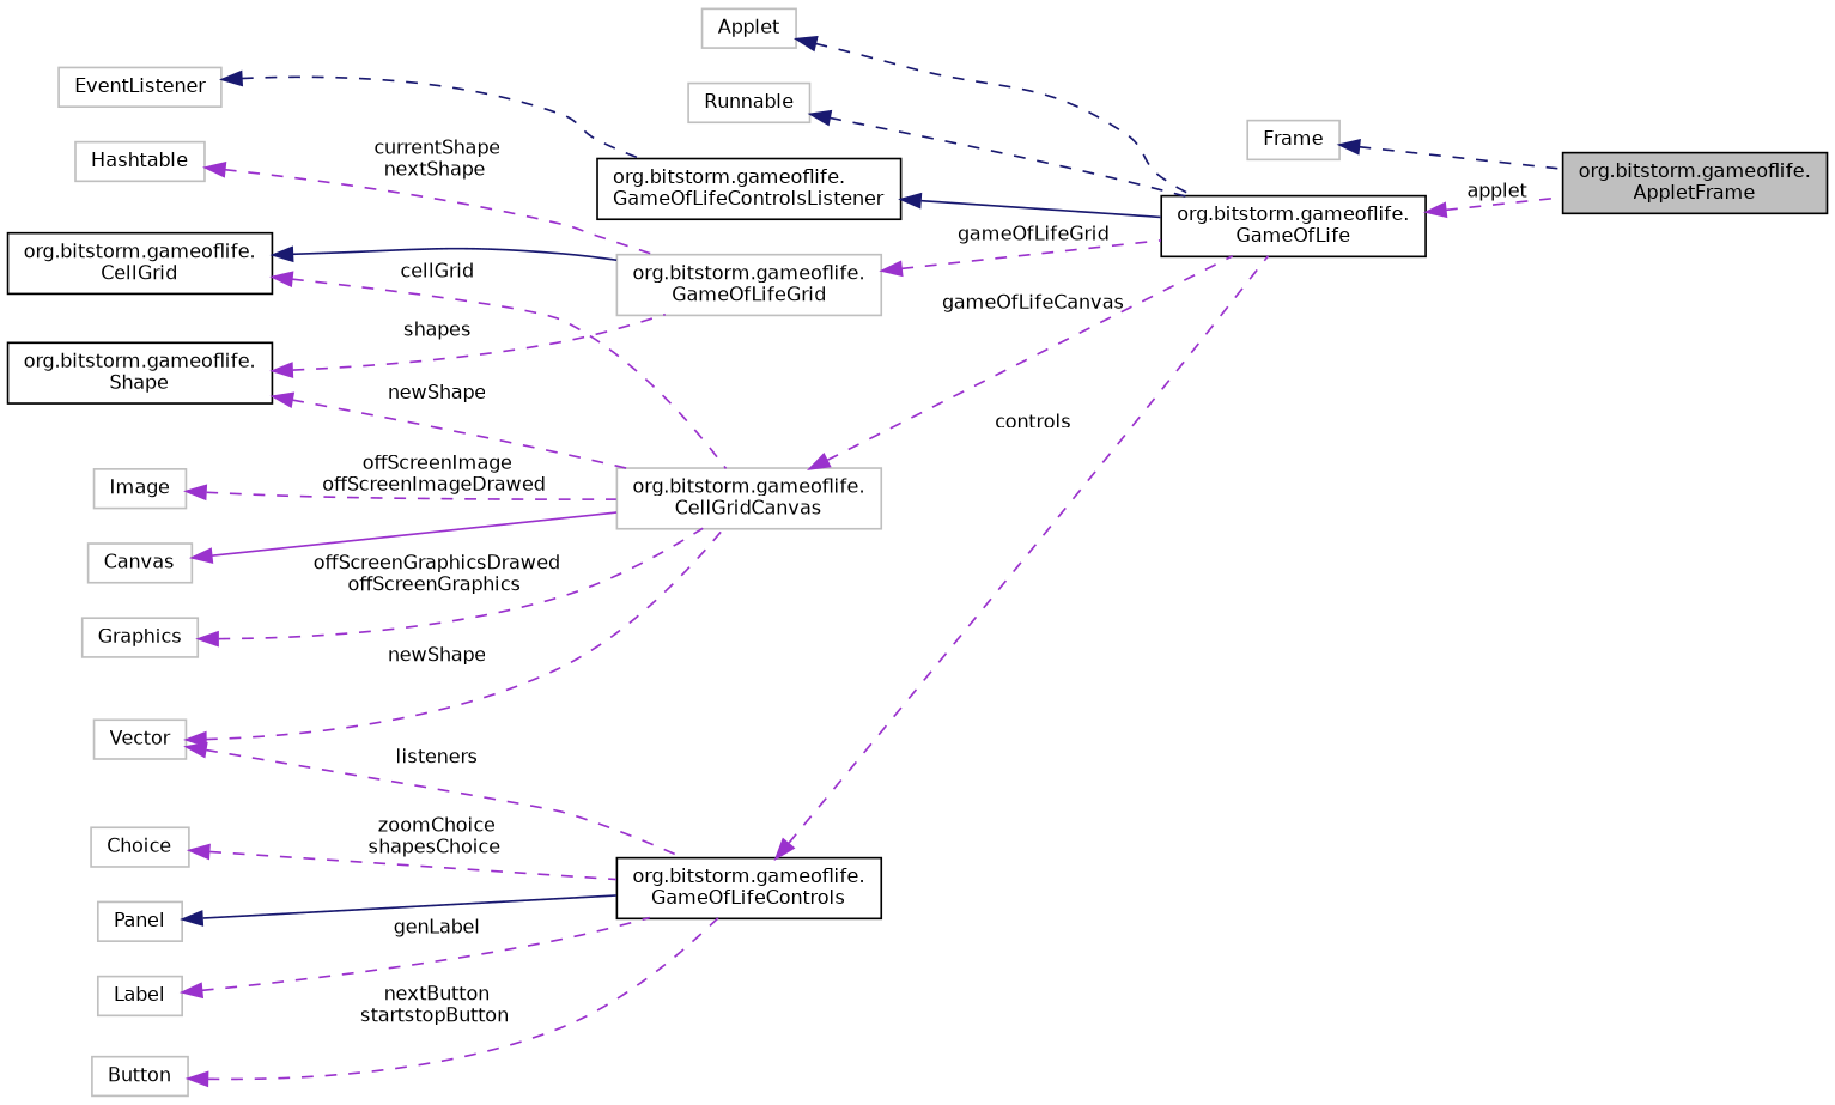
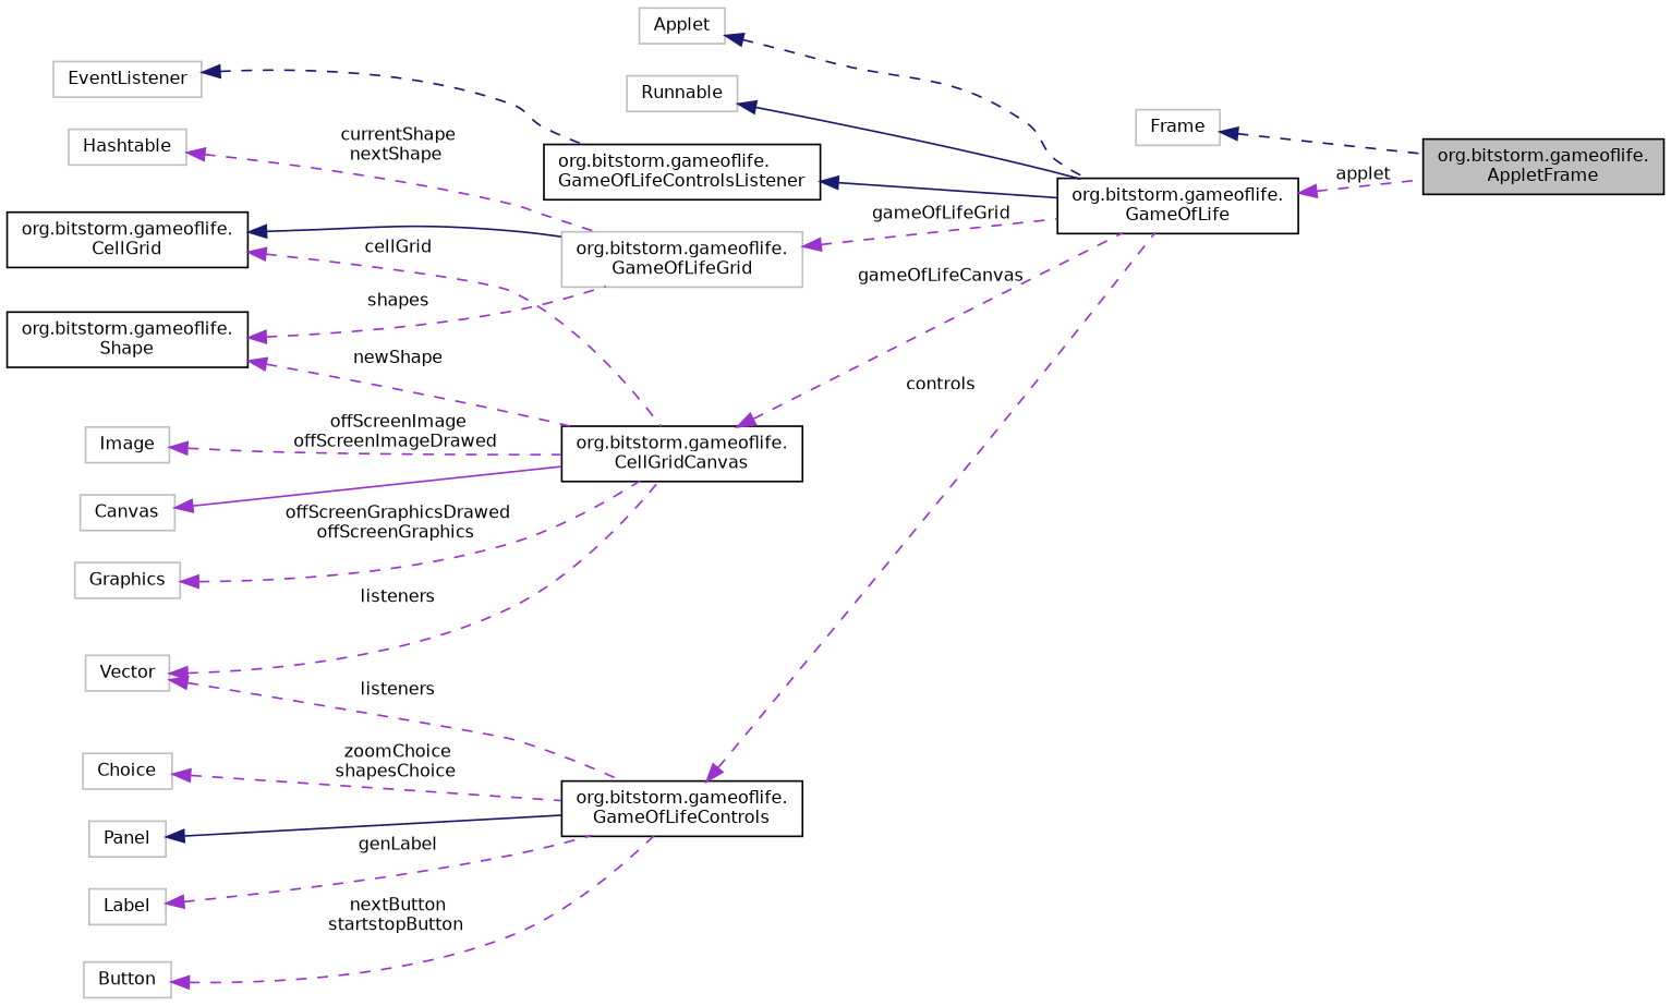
  digraph {
    rankdir=LR
    node [color=grey75 fillcolor=white fontname=Helvetica fontsize=10 shape=record style=filled]
    edge [color=darkorchid3 dir=back fontname=Helvetica fontsize=10 labelfontname=Helvetica labelfontsize=10 style=dashed]
    n1 [color=black fillcolor=grey75 fontcolor=black height=0.2 label="org.bitstorm.gameoflife.\lAppletFrame" width=0.4]
    n2 [height=0.2 label=Frame width=0.4]
    n3 [color=black height=0.2 label="org.bitstorm.gameoflife.\lGameOfLife" width=0.4]
    n4 [height=0.2 label=Applet width=0.4]
    n5 [height=0.2 label=Runnable width=0.4]
    n6 [color=black height=0.2 label="org.bitstorm.gameoflife.\lGameOfLifeControlsListener" width=0.4]
    n7 [height=0.2 label=EventListener width=0.4]
    n8 [height=0.2 label="org.bitstorm.gameoflife.\lGameOfLifeGrid" width=0.4]
    n9 [color=black height=0.2 label="org.bitstorm.gameoflife.\lCellGrid" width=0.4]
-   n10 [height=0.2 label="org.bitstorm.gameoflife.\lCellGridCanvas" width=0.4]
+   n10 [color=black height=0.2 label="org.bitstorm.gameoflife.\lCellGridCanvas" width=0.4]
    n11 [height=0.2 label=Hashtable width=0.4]
    n12 [color=black height=0.2 label="org.bitstorm.gameoflife.\lShape" width=0.4]
    n13 [color=black height=0.2 label="org.bitstorm.gameoflife.\lGameOfLifeControls" width=0.4]
    n14 [height=0.2 label=Panel width=0.4]
    n15 [height=0.2 label=Label width=0.4]
    n16 [height=0.2 label=Vector width=0.4]
    n17 [height=0.2 label=Button width=0.4]
    n18 [height=0.2 label=Choice width=0.4]
    n19 [height=0.2 label=Canvas width=0.4]
    n20 [height=0.2 label=Graphics width=0.4]
    n21 [height=0.2 label=Image width=0.4]
    n2 -> n1 [color=midnightblue]
    n3 -> n1 [label=" applet"]
    n4 -> n3 [color=midnightblue]
-   n5 -> n3 [color=midnightblue]
+   n5 -> n3 [color=midnightblue style=solid]
    n6 -> n3 [color=midnightblue style=solid]
    n7 -> n6 [color=midnightblue]
    n8 -> n3 [label=" gameOfLifeGrid"]
    n9 -> n8 [color=midnightblue style=solid]
    n9 -> n10 [label=" cellGrid"]
    n10 -> n3 [label=" gameOfLifeCanvas"]
    n11 -> n8 [label=" currentShape\nnextShape"]
    n12 -> n8 [label=" shapes"]
    n12 -> n10 [label=" newShape"]
    n13 -> n3 [label=" controls"]
    n14 -> n13 [color=midnightblue style=solid]
    n15 -> n13 [label=" genLabel"]
-   n16 -> n10 [label=" newShape"]
+   n16 -> n10 [label=" listeners"]
    n16 -> n13 [label=" listeners"]
    n17 -> n13 [label=" nextButton\nstartstopButton"]
    n18 -> n13 [label=" zoomChoice\nshapesChoice"]
    n19 -> n10 [style=solid]
    n20 -> n10 [label=" offScreenGraphicsDrawed\noffScreenGraphics"]
    n21 -> n10 [label=" offScreenImage\noffScreenImageDrawed"]
  }
